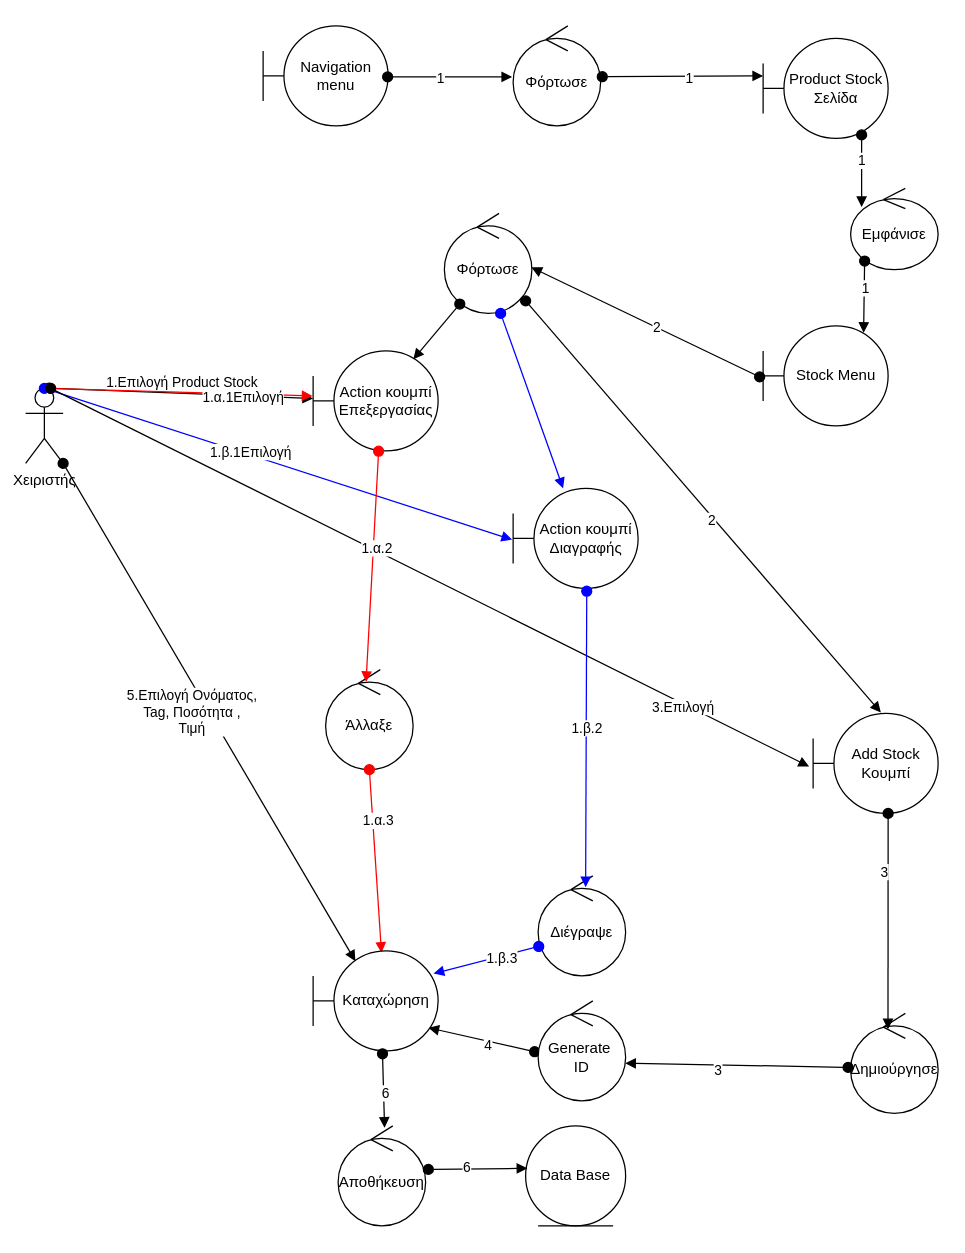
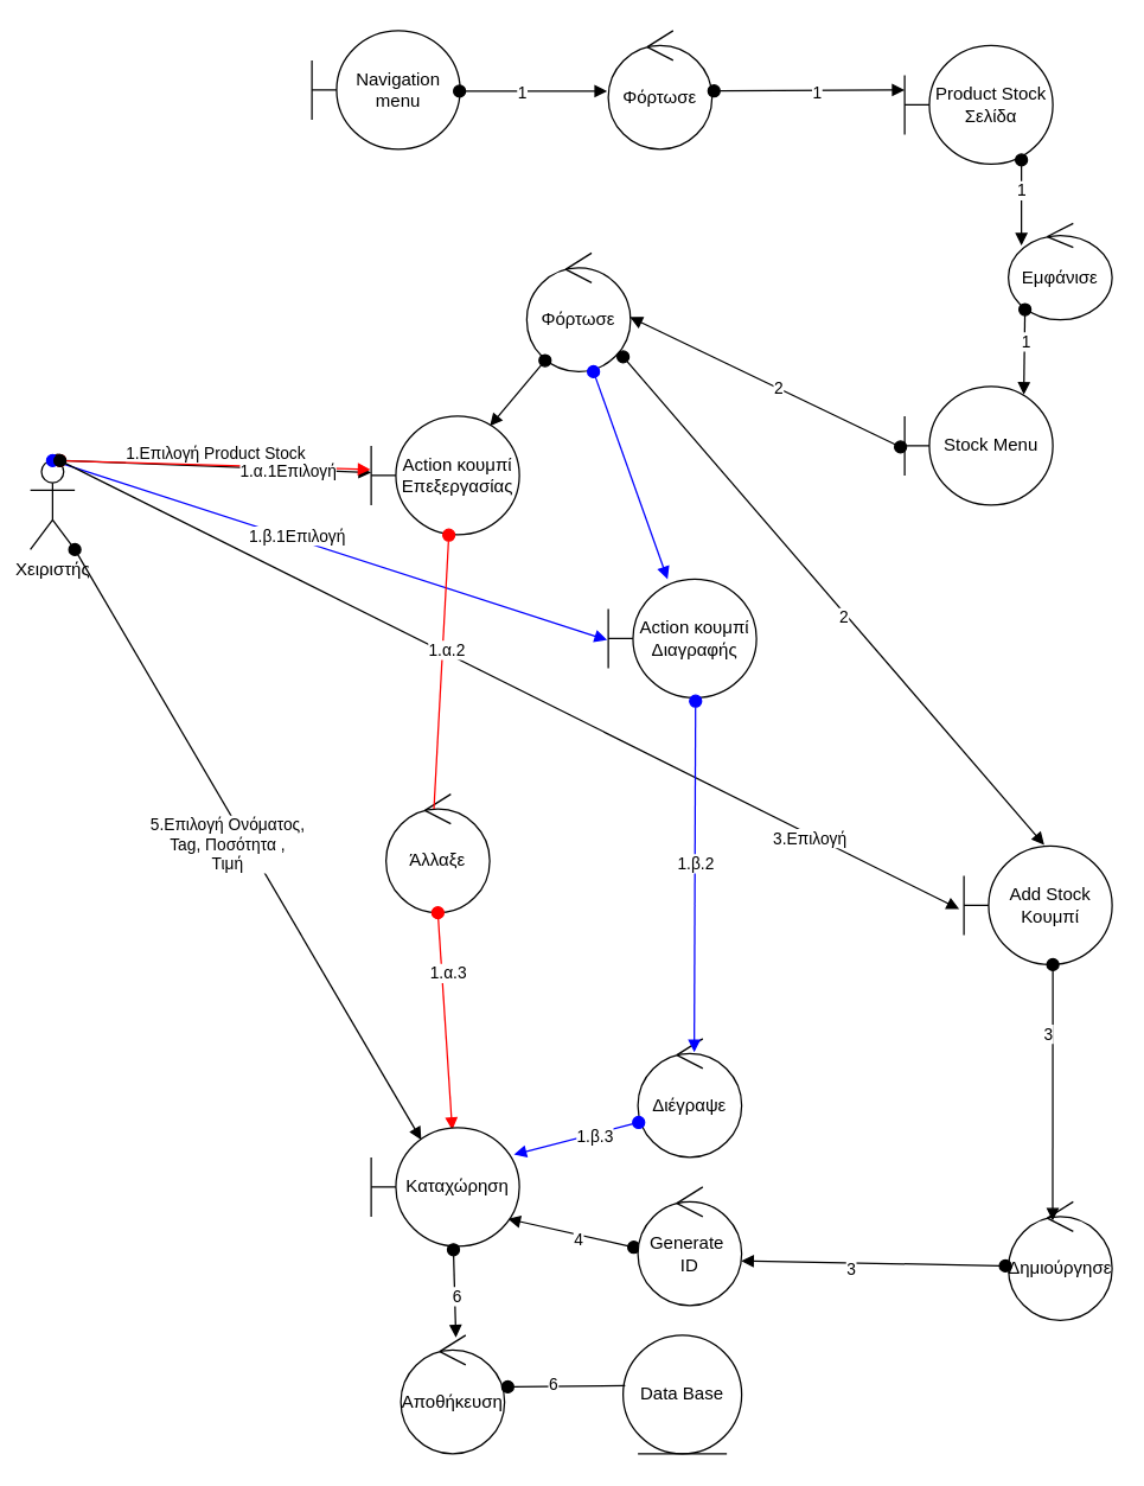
  <mxCell id="0" />
  <mxCell id="1" parent="0" />
  <mxCell id="2" value="Product Stock Σελίδα" style="shape=umlBoundary;whiteSpace=wrap;html=1;" parent="1" vertex="1"><mxGeometry x="610" y="30" width="100" height="80" as="geometry" /></mxCell>
  <mxCell id="3" value="1.Επιλογή Product Stock" style="html=1;verticalAlign=bottom;startArrow=oval;startFill=1;endArrow=block;startSize=8;curved=0;rounded=0;exitX=0.62;exitY=-0.002;exitDx=0;exitDy=0;exitPerimeter=0;" parent="1" source="8" target="27" edge="1"><mxGeometry x="0.002" width="60" relative="1" as="geometry"><mxPoint x="55.12" y="184" as="sourcePoint" /><mxPoint x="70" y="80" as="targetPoint" /><mxPoint as="offset" /></mxGeometry></mxCell>
  <mxCell id="4" value="Φόρτωσε" style="ellipse;shape=umlControl;whiteSpace=wrap;html=1;" parent="1" vertex="1"><mxGeometry x="355" y="170" width="70" height="80" as="geometry" /></mxCell>
  <mxCell id="5" value="Stock Menu" style="shape=umlBoundary;whiteSpace=wrap;html=1;" parent="1" vertex="1"><mxGeometry x="610" y="260" width="100" height="80" as="geometry" /></mxCell>
  <mxCell id="6" value="Δημιούργησε" style="ellipse;shape=umlControl;whiteSpace=wrap;html=1;" parent="1" vertex="1"><mxGeometry x="680" y="810" width="70" height="80" as="geometry" /></mxCell>
  <mxCell id="7" value="Navigation menu" style="shape=umlBoundary;whiteSpace=wrap;html=1;" parent="1" vertex="1"><mxGeometry x="210" y="20" width="100" height="80" as="geometry" /></mxCell>
  <mxCell id="8" value="Χειριστής" style="shape=umlActor;verticalLabelPosition=bottom;verticalAlign=top;html=1;" parent="1" vertex="1"><mxGeometry x="20" y="310" width="30" height="60" as="geometry" /></mxCell>
  <mxCell id="9" value="Φόρτωσε" style="ellipse;shape=umlControl;whiteSpace=wrap;html=1;" parent="1" vertex="1"><mxGeometry x="410" y="20" width="70" height="80" as="geometry" /></mxCell>
  <mxCell id="10" value="" style="html=1;verticalAlign=bottom;startArrow=oval;startFill=1;endArrow=block;startSize=8;curved=0;rounded=0;exitX=0.996;exitY=0.51;exitDx=0;exitDy=0;exitPerimeter=0;entryX=-0.011;entryY=0.51;entryDx=0;entryDy=0;entryPerimeter=0;" parent="1" source="7" target="9" edge="1"><mxGeometry width="60" relative="1" as="geometry"><mxPoint x="130" y="40" as="sourcePoint" /><mxPoint x="190" y="40" as="targetPoint" /></mxGeometry></mxCell>
  <mxCell id="11" value="1" style="edgeLabel;html=1;align=center;verticalAlign=middle;resizable=0;points=[];" vertex="1" connectable="0" parent="10"><mxGeometry x="-0.149" y="-1" relative="1" as="geometry"><mxPoint as="offset" /></mxGeometry></mxCell>
  <mxCell id="12" value="" style="html=1;verticalAlign=bottom;startArrow=oval;startFill=1;endArrow=block;startSize=8;curved=0;rounded=0;exitX=1.019;exitY=0.508;exitDx=0;exitDy=0;exitPerimeter=0;" parent="1" source="9" edge="1"><mxGeometry width="60" relative="1" as="geometry"><mxPoint x="440" y="60" as="sourcePoint" /><mxPoint x="610" y="60" as="targetPoint" /></mxGeometry></mxCell>
  <mxCell id="13" value="1" style="edgeLabel;html=1;align=center;verticalAlign=middle;resizable=0;points=[];" vertex="1" connectable="0" parent="12"><mxGeometry x="0.067" y="-1" relative="1" as="geometry"><mxPoint as="offset" /></mxGeometry></mxCell>
  <mxCell id="14" value="Add Stock Κουμπί" style="shape=umlBoundary;whiteSpace=wrap;html=1;" parent="1" vertex="1"><mxGeometry x="650" y="570" width="100" height="80" as="geometry" /></mxCell>
  <mxCell id="15" value="" style="html=1;verticalAlign=bottom;startArrow=oval;startFill=1;endArrow=block;startSize=8;curved=0;rounded=0;entryX=0.994;entryY=0.54;entryDx=0;entryDy=0;entryPerimeter=0;exitX=-0.028;exitY=0.51;exitDx=0;exitDy=0;exitPerimeter=0;" parent="1" source="5" target="4" edge="1"><mxGeometry width="60" relative="1" as="geometry"><mxPoint x="690" y="339" as="sourcePoint" /><mxPoint x="690" y="540" as="targetPoint" /></mxGeometry></mxCell>
  <mxCell id="16" value="2" style="edgeLabel;html=1;align=center;verticalAlign=middle;resizable=0;points=[];" vertex="1" connectable="0" parent="15"><mxGeometry x="-0.094" y="-1" relative="1" as="geometry"><mxPoint as="offset" /></mxGeometry></mxCell>
  <mxCell id="17" value="Εμφάνισε" style="ellipse;shape=umlControl;whiteSpace=wrap;html=1;" parent="1" vertex="1"><mxGeometry x="680" y="150" width="70" height="65" as="geometry" /></mxCell>
  <mxCell id="18" value="" style="html=1;verticalAlign=bottom;startArrow=oval;startFill=1;endArrow=block;startSize=8;curved=0;rounded=0;exitX=0.788;exitY=0.965;exitDx=0;exitDy=0;exitPerimeter=0;entryX=0.126;entryY=0.23;entryDx=0;entryDy=0;entryPerimeter=0;" parent="1" source="2" target="17" edge="1"><mxGeometry width="60" relative="1" as="geometry"><mxPoint x="320" y="220" as="sourcePoint" /><mxPoint x="346" y="268" as="targetPoint" /></mxGeometry></mxCell>
  <mxCell id="19" value="1" style="edgeLabel;html=1;align=center;verticalAlign=middle;resizable=0;points=[];" vertex="1" connectable="0" parent="18"><mxGeometry x="-0.32" relative="1" as="geometry"><mxPoint as="offset" /></mxGeometry></mxCell>
  <mxCell id="20" value="" style="html=1;verticalAlign=bottom;startArrow=oval;startFill=1;endArrow=block;startSize=8;curved=0;rounded=0;entryX=0.804;entryY=0.07;entryDx=0;entryDy=0;entryPerimeter=0;exitX=0.16;exitY=0.895;exitDx=0;exitDy=0;exitPerimeter=0;" parent="1" source="17" target="5" edge="1"><mxGeometry width="60" relative="1" as="geometry"><mxPoint x="693" y="330" as="sourcePoint" /><mxPoint x="390" y="320" as="targetPoint" /></mxGeometry></mxCell>
  <mxCell id="21" value="1" style="edgeLabel;html=1;align=center;verticalAlign=middle;resizable=0;points=[];" vertex="1" connectable="0" parent="20"><mxGeometry x="-0.256" y="1" relative="1" as="geometry"><mxPoint as="offset" /></mxGeometry></mxCell>
  <mxCell id="22" value="" style="html=1;verticalAlign=bottom;startArrow=oval;startFill=1;endArrow=block;startSize=8;curved=0;rounded=0;exitX=-0.029;exitY=0.54;exitDx=0;exitDy=0;exitPerimeter=0;entryX=0.995;entryY=0.623;entryDx=0;entryDy=0;entryPerimeter=0;" parent="1" source="6" target="59" edge="1"><mxGeometry width="60" relative="1" as="geometry"><mxPoint x="195.19" y="658.8" as="sourcePoint" /><mxPoint x="258" y="850.64" as="targetPoint" /></mxGeometry></mxCell>
  <mxCell id="23" value="3" style="edgeLabel;html=1;align=center;verticalAlign=middle;resizable=0;points=[];" vertex="1" connectable="0" parent="22"><mxGeometry x="0.165" y="4" relative="1" as="geometry"><mxPoint as="offset" /></mxGeometry></mxCell>
  <mxCell id="24" value="" style="html=1;verticalAlign=bottom;startArrow=oval;startFill=1;endArrow=block;startSize=8;curved=0;rounded=0;exitX=1;exitY=1;exitDx=0;exitDy=0;exitPerimeter=0;entryX=0.338;entryY=0.102;entryDx=0;entryDy=0;entryPerimeter=0;" parent="1" source="8" target="53" edge="1"><mxGeometry width="60" relative="1" as="geometry"><mxPoint x="0" y="530" as="sourcePoint" /><mxPoint x="134.7" y="614.8" as="targetPoint" /><Array as="points" /></mxGeometry></mxCell>
  <mxCell id="25" value="5.Επιλογή Ονόματος,&lt;br&gt;Tag, Ποσότητα ,&lt;br&gt;Τιμή" style="edgeLabel;html=1;align=center;verticalAlign=middle;resizable=0;points=[];" parent="24" vertex="1" connectable="0"><mxGeometry x="-0.258" y="-1" relative="1" as="geometry"><mxPoint x="17" y="51" as="offset" /></mxGeometry></mxCell>
  <mxCell id="26" value="Action κουμπί Διαγραφής" style="shape=umlBoundary;whiteSpace=wrap;html=1;" parent="1" vertex="1"><mxGeometry x="410" y="390" width="100" height="80" as="geometry" /></mxCell>
  <mxCell id="27" value="Action κουμπί Επεξεργασίας" style="shape=umlBoundary;whiteSpace=wrap;html=1;" parent="1" vertex="1"><mxGeometry x="250" y="280" width="100" height="80" as="geometry" /></mxCell>
  <mxCell id="28" value="" style="html=1;verticalAlign=bottom;startArrow=oval;startFill=1;endArrow=block;startSize=8;curved=0;rounded=0;entryX=-0.005;entryY=0.45;entryDx=0;entryDy=0;entryPerimeter=0;fillColor=#f8cecc;strokeColor=#FF0000;" parent="1" target="27" edge="1"><mxGeometry width="60" relative="1" as="geometry"><mxPoint x="40" y="310" as="sourcePoint" /><mxPoint x="100" y="310" as="targetPoint" /></mxGeometry></mxCell>
  <mxCell id="29" value="1.α.1Επιλογή" style="edgeLabel;html=1;align=center;verticalAlign=middle;resizable=0;points=[];" parent="28" vertex="1" connectable="0"><mxGeometry x="0.47" y="-2" relative="1" as="geometry"><mxPoint as="offset" /></mxGeometry></mxCell>
  <mxCell id="30" value="" style="html=1;verticalAlign=bottom;startArrow=oval;startFill=1;endArrow=block;startSize=8;curved=0;rounded=0;exitX=0.5;exitY=0;exitDx=0;exitDy=0;exitPerimeter=0;entryX=-0.008;entryY=0.513;entryDx=0;entryDy=0;entryPerimeter=0;fillColor=#dae8fc;strokeColor=#0000FF;" parent="1" source="8" target="26" edge="1"><mxGeometry width="60" relative="1" as="geometry"><mxPoint x="50" y="320" as="sourcePoint" /><mxPoint x="219" y="394" as="targetPoint" /></mxGeometry></mxCell>
  <mxCell id="31" value="1.β.1Επιλογή" style="edgeLabel;html=1;align=center;verticalAlign=middle;resizable=0;points=[];" parent="30" vertex="1" connectable="0"><mxGeometry x="0.54" y="2" relative="1" as="geometry"><mxPoint x="-124" y="-41" as="offset" /></mxGeometry></mxCell>
  <mxCell id="32" value="" style="html=1;verticalAlign=bottom;startArrow=oval;startFill=1;endArrow=block;startSize=8;curved=0;rounded=0;entryX=-0.032;entryY=0.532;entryDx=0;entryDy=0;entryPerimeter=0;" parent="1" target="14" edge="1"><mxGeometry x="0.0" width="60" relative="1" as="geometry"><mxPoint x="40" y="310" as="sourcePoint" /><mxPoint x="229" y="404" as="targetPoint" /><mxPoint as="offset" /></mxGeometry></mxCell>
  <mxCell id="33" value="3.Επιλογή" style="edgeLabel;html=1;align=center;verticalAlign=middle;resizable=0;points=[];" parent="32" vertex="1" connectable="0"><mxGeometry x="0.67" y="-2" relative="1" as="geometry"><mxPoint as="offset" /></mxGeometry></mxCell>
  <mxCell id="34" value="" style="html=1;verticalAlign=bottom;startArrow=oval;startFill=1;endArrow=block;startSize=8;curved=0;rounded=0;exitX=0.176;exitY=0.907;exitDx=0;exitDy=0;exitPerimeter=0;entryX=0.801;entryY=0.085;entryDx=0;entryDy=0;entryPerimeter=0;" parent="1" source="4" target="27" edge="1"><mxGeometry width="60" relative="1" as="geometry"><mxPoint x="320" y="270" as="sourcePoint" /><mxPoint x="380" y="270" as="targetPoint" /></mxGeometry></mxCell>
  <mxCell id="35" value="" style="html=1;verticalAlign=bottom;startArrow=oval;startFill=1;endArrow=block;startSize=8;curved=0;rounded=0;exitX=0.643;exitY=1;exitDx=0;exitDy=0;exitPerimeter=0;entryX=0.4;entryY=0;entryDx=0;entryDy=0;entryPerimeter=0;strokeColor=#0000FF;" parent="1" source="4" target="26" edge="1"><mxGeometry width="60" relative="1" as="geometry"><mxPoint x="369" y="240" as="sourcePoint" /><mxPoint x="300" y="297" as="targetPoint" /></mxGeometry></mxCell>
  <mxCell id="36" value="" style="html=1;verticalAlign=bottom;startArrow=oval;startFill=1;endArrow=block;startSize=8;curved=0;rounded=0;entryX=0.542;entryY=-0.009;entryDx=0;entryDy=0;entryPerimeter=0;" parent="1" target="14" edge="1"><mxGeometry width="60" relative="1" as="geometry"><mxPoint x="420" y="240" as="sourcePoint" /><mxPoint x="500" y="340" as="targetPoint" /></mxGeometry></mxCell>
  <mxCell id="37" value="2" style="edgeLabel;html=1;align=center;verticalAlign=middle;resizable=0;points=[];" vertex="1" connectable="0" parent="36"><mxGeometry x="0.057" y="-2" relative="1" as="geometry"><mxPoint as="offset" /></mxGeometry></mxCell>
  <mxCell id="38" value="Άλλαξε" style="ellipse;shape=umlControl;whiteSpace=wrap;html=1;" parent="1" vertex="1"><mxGeometry x="260" y="535" width="70" height="80" as="geometry" /></mxCell>
  <mxCell id="39" value="" style="html=1;verticalAlign=bottom;startArrow=oval;startFill=1;endArrow=block;startSize=8;curved=0;rounded=0;entryX=0.547;entryY=0.019;entryDx=0;entryDy=0;entryPerimeter=0;fillColor=#f8cecc;strokeColor=#FF0000;exitX=0.5;exitY=1;exitDx=0;exitDy=0;exitPerimeter=0;" parent="1" source="38" target="53" edge="1"><mxGeometry width="60" relative="1" as="geometry"><mxPoint x="298.84" y="560" as="sourcePoint" /><mxPoint x="228" y="770.88" as="targetPoint" /></mxGeometry></mxCell>
  <mxCell id="40" value="1.α.3" style="edgeLabel;html=1;align=center;verticalAlign=middle;resizable=0;points=[];" vertex="1" connectable="0" parent="39"><mxGeometry x="-0.44" y="4" relative="1" as="geometry"><mxPoint as="offset" /></mxGeometry></mxCell>
- <mxCell id="41" value="" style="html=1;verticalAlign=bottom;startArrow=oval;startFill=1;endArrow=block;startSize=8;curved=0;rounded=0;entryX=0.462;entryY=0.124;entryDx=0;entryDy=0;entryPerimeter=0;exitX=0.524;exitY=1.003;exitDx=0;exitDy=0;exitPerimeter=0;strokeColor=#FF0000;" parent="1" source="27" target="38" edge="1"><mxGeometry width="60" relative="1" as="geometry"><mxPoint x="302" y="360" as="sourcePoint" /><mxPoint x="340" y="470" as="targetPoint" /></mxGeometry></mxCell>
+ <mxCell id="41" value="" style="html=1;verticalAlign=bottom;startArrow=oval;startFill=1;endArrow=none;startSize=8;curved=0;rounded=0;entryX=0.462;entryY=0.124;entryDx=0;entryDy=0;entryPerimeter=0;exitX=0.524;exitY=1.003;exitDx=0;exitDy=0;exitPerimeter=0;strokeColor=#FF0000;" parent="1" source="27" target="38" edge="1"><mxGeometry width="60" relative="1" as="geometry"><mxPoint x="302" y="360" as="sourcePoint" /><mxPoint x="340" y="470" as="targetPoint" /></mxGeometry></mxCell>
  <mxCell id="42" value="1.α.2" style="edgeLabel;html=1;align=center;verticalAlign=middle;resizable=0;points=[];" vertex="1" connectable="0" parent="41"><mxGeometry x="-0.164" y="2" relative="1" as="geometry"><mxPoint as="offset" /></mxGeometry></mxCell>
  <mxCell id="43" value="Διέγραψε" style="ellipse;shape=umlControl;whiteSpace=wrap;html=1;" parent="1" vertex="1"><mxGeometry x="430" y="700" width="70" height="80" as="geometry" /></mxCell>
  <mxCell id="44" value="" style="html=1;verticalAlign=bottom;startArrow=oval;startFill=1;endArrow=block;startSize=8;curved=0;rounded=0;exitX=0.589;exitY=1.028;exitDx=0;exitDy=0;exitPerimeter=0;entryX=0.543;entryY=0.113;entryDx=0;entryDy=0;entryPerimeter=0;strokeColor=#0000FF;fillColor=#dae8fc;" parent="1" source="26" target="43" edge="1"><mxGeometry x="0.001" width="60" relative="1" as="geometry"><mxPoint x="320" y="740" as="sourcePoint" /><mxPoint x="380" y="740" as="targetPoint" /><mxPoint as="offset" /></mxGeometry></mxCell>
  <mxCell id="45" value="1.β.2" style="edgeLabel;html=1;align=center;verticalAlign=middle;resizable=0;points=[];" vertex="1" connectable="0" parent="44"><mxGeometry x="-0.077" relative="1" as="geometry"><mxPoint as="offset" /></mxGeometry></mxCell>
  <mxCell id="46" value="" style="html=1;verticalAlign=bottom;startArrow=oval;startFill=1;endArrow=block;startSize=8;curved=0;rounded=0;exitX=0.6;exitY=1;exitDx=0;exitDy=0;exitPerimeter=0;entryX=0.427;entryY=0.159;entryDx=0;entryDy=0;entryPerimeter=0;" parent="1" source="14" target="6" edge="1"><mxGeometry width="60" relative="1" as="geometry"><mxPoint x="630" y="740" as="sourcePoint" /><mxPoint x="690" y="740" as="targetPoint" /></mxGeometry></mxCell>
  <mxCell id="47" value="3" style="edgeLabel;html=1;align=center;verticalAlign=middle;resizable=0;points=[];" vertex="1" connectable="0" parent="46"><mxGeometry x="-0.456" y="-3" relative="1" as="geometry"><mxPoint as="offset" /></mxGeometry></mxCell>
  <mxCell id="48" value="" style="html=1;verticalAlign=bottom;startArrow=oval;startFill=1;endArrow=block;startSize=8;curved=0;rounded=0;entryX=0.963;entryY=0.227;entryDx=0;entryDy=0;exitX=0.007;exitY=0.706;exitDx=0;exitDy=0;exitPerimeter=0;fillColor=#dae8fc;strokeColor=#0000FF;entryPerimeter=0;" parent="1" source="43" target="53" edge="1"><mxGeometry width="60" relative="1" as="geometry"><mxPoint x="280" y="750" as="sourcePoint" /><mxPoint x="248.284" y="801.716" as="targetPoint" /></mxGeometry></mxCell>
  <mxCell id="49" value="1.β.3" style="edgeLabel;html=1;align=center;verticalAlign=middle;resizable=0;points=[];" vertex="1" connectable="0" parent="48"><mxGeometry x="-0.279" y="1" relative="1" as="geometry"><mxPoint as="offset" /></mxGeometry></mxCell>
  <mxCell id="50" value="" style="html=1;verticalAlign=bottom;startArrow=oval;startFill=1;endArrow=block;startSize=8;curved=0;rounded=0;entryX=0.922;entryY=0.769;entryDx=0;entryDy=0;entryPerimeter=0;exitX=-0.04;exitY=0.508;exitDx=0;exitDy=0;exitPerimeter=0;" parent="1" source="59" target="53" edge="1"><mxGeometry width="60" relative="1" as="geometry"><mxPoint x="161" y="690" as="sourcePoint" /><mxPoint x="193.84" y="794.8" as="targetPoint" /></mxGeometry></mxCell>
  <mxCell id="51" value="4" style="edgeLabel;html=1;align=center;verticalAlign=middle;resizable=0;points=[];" vertex="1" connectable="0" parent="50"><mxGeometry x="-0.116" y="3" relative="1" as="geometry"><mxPoint x="1" as="offset" /></mxGeometry></mxCell>
  <mxCell id="52" value="Data Base" style="ellipse;shape=umlEntity;whiteSpace=wrap;html=1;" parent="1" vertex="1"><mxGeometry x="420" y="900" width="80" height="80" as="geometry" /></mxCell>
  <mxCell id="53" value="Καταχώρηση" style="shape=umlBoundary;whiteSpace=wrap;html=1;" parent="1" vertex="1"><mxGeometry x="250" y="760" width="100" height="80" as="geometry" /></mxCell>
  <mxCell id="54" value="Αποθήκευση" style="ellipse;shape=umlControl;whiteSpace=wrap;html=1;" parent="1" vertex="1"><mxGeometry x="270" y="900" width="70" height="80" as="geometry" /></mxCell>
  <mxCell id="55" value="" style="html=1;verticalAlign=bottom;startArrow=oval;startFill=1;endArrow=block;startSize=8;curved=0;rounded=0;exitX=0.555;exitY=1.029;exitDx=0;exitDy=0;exitPerimeter=0;entryX=0.531;entryY=0.019;entryDx=0;entryDy=0;entryPerimeter=0;" parent="1" source="53" target="54" edge="1"><mxGeometry width="60" relative="1" as="geometry"><mxPoint x="171" y="690" as="sourcePoint" /><mxPoint x="296" y="913" as="targetPoint" /></mxGeometry></mxCell>
  <mxCell id="56" value="6" style="edgeLabel;html=1;align=center;verticalAlign=middle;resizable=0;points=[];" vertex="1" connectable="0" parent="55"><mxGeometry x="0.037" y="1" relative="1" as="geometry"><mxPoint as="offset" /></mxGeometry></mxCell>
- <mxCell id="57" value="" style="html=1;verticalAlign=bottom;startArrow=oval;startFill=1;endArrow=block;startSize=8;curved=0;rounded=0;exitX=1.031;exitY=0.435;exitDx=0;exitDy=0;exitPerimeter=0;entryX=0.017;entryY=0.425;entryDx=0;entryDy=0;entryPerimeter=0;" parent="1" source="54" target="52" edge="1"><mxGeometry width="60" relative="1" as="geometry"><mxPoint x="225" y="882" as="sourcePoint" /><mxPoint x="226" y="933" as="targetPoint" /></mxGeometry></mxCell>
+ <mxCell id="57" value="" style="html=1;verticalAlign=bottom;startArrow=oval;startFill=1;endArrow=none;startSize=8;curved=0;rounded=0;exitX=1.031;exitY=0.435;exitDx=0;exitDy=0;exitPerimeter=0;entryX=0.017;entryY=0.425;entryDx=0;entryDy=0;entryPerimeter=0;" parent="1" source="54" target="52" edge="1"><mxGeometry width="60" relative="1" as="geometry"><mxPoint x="225" y="882" as="sourcePoint" /><mxPoint x="226" y="933" as="targetPoint" /></mxGeometry></mxCell>
  <mxCell id="58" value="6" style="edgeLabel;html=1;align=center;verticalAlign=middle;resizable=0;points=[];" vertex="1" connectable="0" parent="57"><mxGeometry x="-0.251" y="2" relative="1" as="geometry"><mxPoint as="offset" /></mxGeometry></mxCell>
  <mxCell id="59" value="Generate&amp;nbsp;&lt;br&gt;ID" style="ellipse;shape=umlControl;whiteSpace=wrap;html=1;" parent="1" vertex="1"><mxGeometry x="430" y="800" width="70" height="80" as="geometry" /></mxCell>
